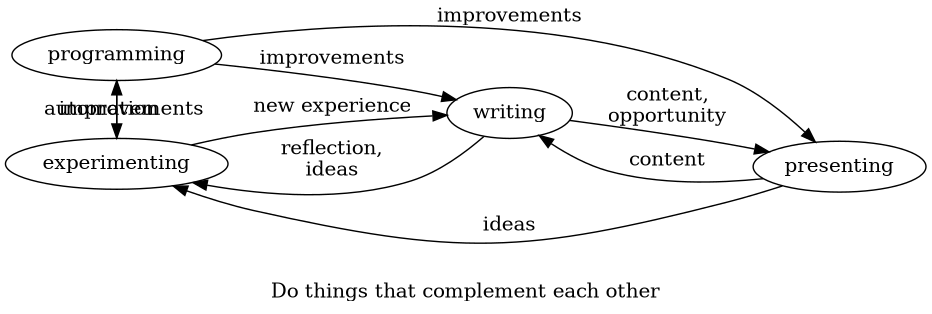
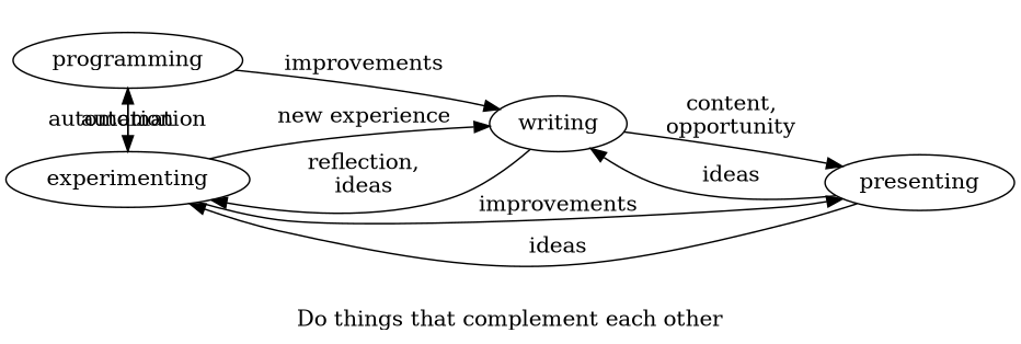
  digraph {
    label="Do things that complement each other"
    rankdir=LR
    experimenting
    programming
    writing
    presenting
    subgraph sub_1 {
      rank=same
      experimenting
      programming
    }
    experimenting -> programming [label=automation]
    experimenting -> writing [label="new experience"]
-   programming -> presenting [label=improvements]
-   programming -> experimenting [label=improvements]
+   experimenting -> presenting [label=improvements]
+   programming -> experimenting [label=automation]
    programming -> writing [label=improvements]
    writing -> experimenting [label="reflection,\nideas"]
    writing -> presenting [label="content,\nopportunity"]
    presenting -> experimenting [label=ideas]
-   presenting -> writing [label=content]
+   presenting -> writing [label=ideas]
  }
